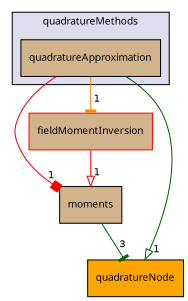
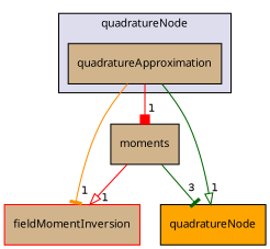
  digraph {
    compound=true
    fontname="Noto Sans"
    node [fillcolor=tan fontname="Noto Sans" fontsize=10 shape=box style=filled]
    edge [arrowhead=tee color=red fontname="Noto Sans" headlabel=1 labeldistance=1.5 labelfontname=Helvetica labelfontsize=10]
    n1 [label=quadratureApproximation pencolor=black]
    n2 [label=moments]
    n3 [color=red label=fieldMomentInversion]
    n4 [fillcolor=orange label=quadratureNode]
    subgraph cluster_1 {
      bgcolor="#ddddee"
      fontsize=10
-     label=quadratureMethods
+     label=quadratureNode
      pencolor=black
      n1
    }
    n1 -> n2 [arrowhead=box]
    n1 -> n3 [color=darkorange]
    n1 -> n4 [arrowhead=onormal color=darkgreen]
    n2 -> n4 [color=darkgreen headlabel=3]
-   n3 -> n2 [arrowhead=onormal]
+   n2 -> n3 [arrowhead=onormal]
  }
